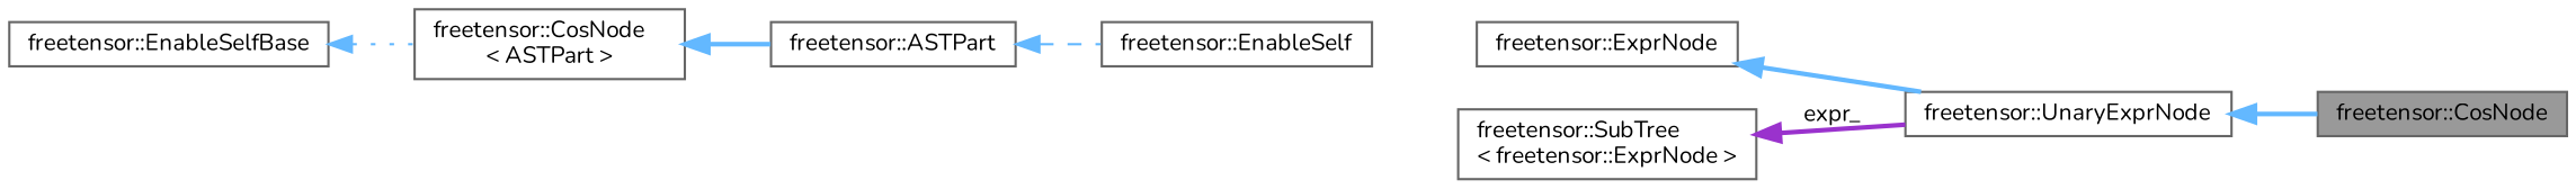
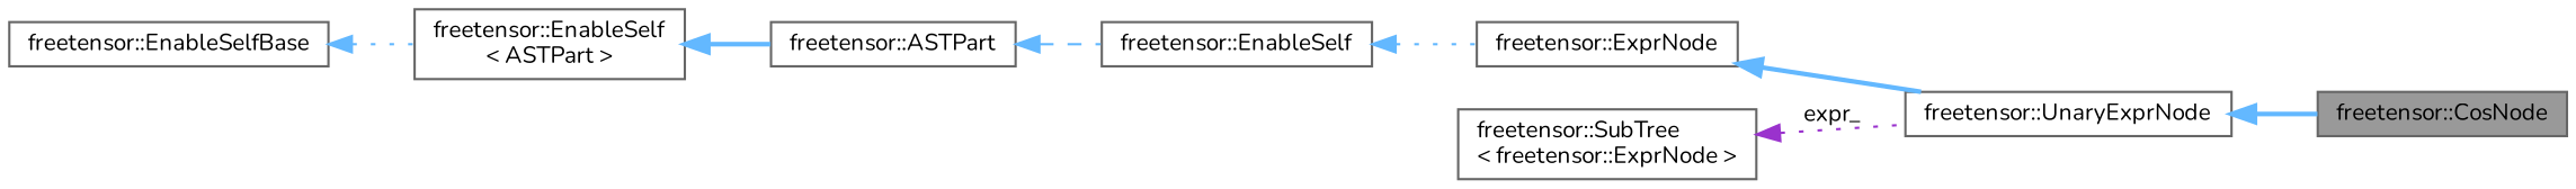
  digraph {
    fontname=Nunito
    rankdir=LR
    node [color=gray40 fillcolor=white fontname=Nunito fontsize=10 shape=box style=filled]
    edge [color=steelblue1 dir=back fontname=Nunito fontsize=10 labelfontname=Helvetica labelfontsize=10 style=bold]
    n1 [fillcolor=grey60 fontcolor=black height=0.2 label="freetensor::CosNode" width=0.4]
    n2 [height=0.2 label="freetensor::UnaryExprNode" width=0.4]
    n3 [height=0.2 label="freetensor::ExprNode" width=0.4]
    n4 [height=0.2 label="freetensor::EnableSelf" width=0.4]
    n5 [height=0.2 label="freetensor::ASTPart" width=0.4]
-   n6 [height=0.2 label="freetensor::CosNode\l\< ASTPart \>" width=0.4]
+   n6 [height=0.2 label="freetensor::EnableSelf\l\< ASTPart \>" width=0.4]
    n7 [height=0.2 label="freetensor::EnableSelfBase" width=0.4]
    n8 [height=0.2 label="freetensor::SubTree\l\< freetensor::ExprNode \>" width=0.4]
    n2 -> n1
    n3 -> n2
+   n4 -> n3 [style=dotted]
    n5 -> n4 [style=dashed]
    n6 -> n5
    n7 -> n6 [style=dotted]
-   n8 -> n2 [color=darkorchid3 label=" expr_"]
+   n8 -> n2 [color=darkorchid3 label=" expr_" style=dotted]
  }
